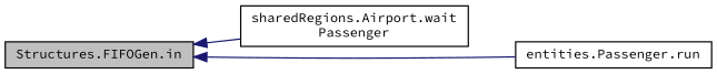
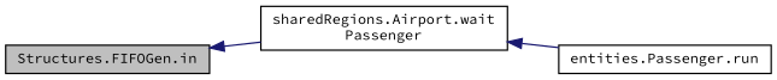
  digraph {
    fontname="Source Code Pro"
    rankdir=LR
    node [color=black fillcolor=white fontname="Source Code Pro" fontsize=10 shape=record style=filled]
    edge [color=midnightblue dir=back fontname="Source Code Pro" fontsize=10 labelfontname=Helvetica labelfontsize=10 style=solid]
    n1 [fillcolor=grey75 fontcolor=black height=0.2 label="Structures.FIFOGen.in" width=0.4]
    n2 [height=0.2 label="sharedRegions.Airport.wait\lPassenger" width=0.4]
    n3 [height=0.2 label="entities.Passenger.run" width=0.4]
    n1 -> n2
-   n1 -> n3
+   n2 -> n3
  }
